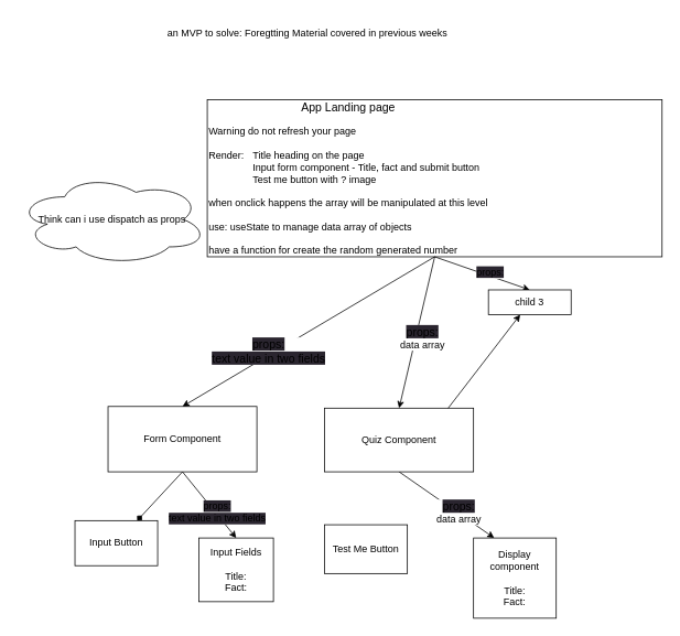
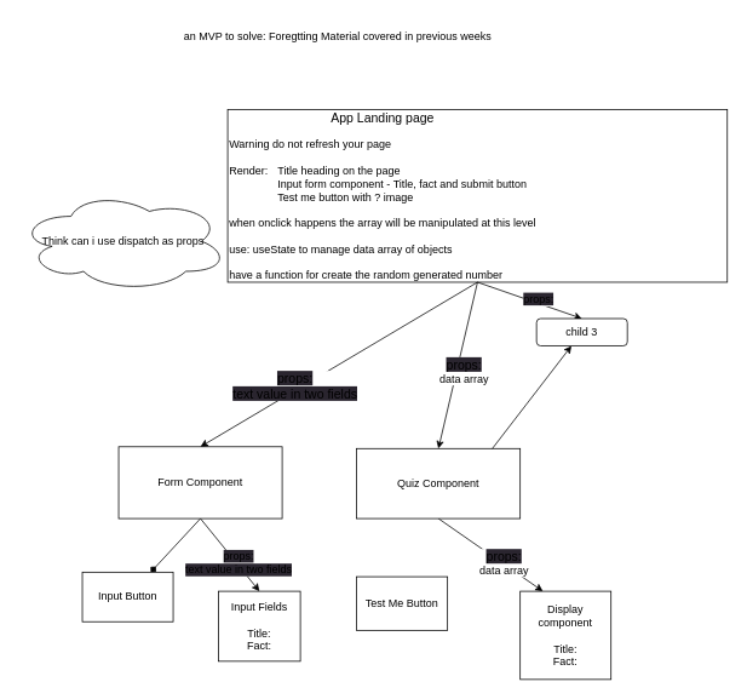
  <mxCell id="0" />
  <mxCell id="1" parent="0" />
  <mxCell id="2" value="&lt;div style=&quot;text-align: center;&quot;&gt;&lt;span style=&quot;background-color: initial;&quot;&gt;&lt;font style=&quot;font-size: 14px;&quot;&gt;App Landing page&lt;/font&gt;&lt;/span&gt;&lt;/div&gt;&lt;br&gt;Warning do not refresh your page&lt;br&gt;&lt;br&gt;Render: &lt;span style=&quot;white-space: pre;&quot;&gt;&#09;&lt;/span&gt;Title heading on the page&lt;br&gt;&lt;span style=&quot;&quot;&gt;&#09;&lt;/span&gt;&lt;span style=&quot;&quot;&gt;&#09;&lt;/span&gt;&lt;span style=&quot;white-space: pre;&quot;&gt;&#09;&lt;/span&gt;&lt;span style=&quot;white-space: pre;&quot;&gt;&#09;&lt;/span&gt;Input form component - Title, fact and submit button&lt;br&gt;&lt;span style=&quot;&quot;&gt;&#09;&lt;/span&gt;&lt;span style=&quot;&quot;&gt;&#09;&lt;/span&gt;&lt;span style=&quot;white-space: pre;&quot;&gt;&#09;&lt;/span&gt;&lt;span style=&quot;white-space: pre;&quot;&gt;&#09;&lt;/span&gt;Test me button with ? image&lt;br&gt;&lt;br&gt;when onclick happens the array will be manipulated at this level&lt;br&gt;&lt;br&gt;use: useState to manage data array of objects&lt;br&gt;&lt;br&gt;have a function for create the random generated number" style="rounded=0;whiteSpace=wrap;html=1;align=left;" parent="1" vertex="1"><mxGeometry x="250" y="120" width="550" height="190" as="geometry" /></mxCell>
  <mxCell id="3" style="edgeStyle=none;html=1;exitX=0.5;exitY=1;exitDx=0;exitDy=0;" edge="1" parent="1" source="6" target="17"><mxGeometry relative="1" as="geometry" /></mxCell>
  <mxCell id="4" style="edgeStyle=none;html=1;exitX=0.5;exitY=1;exitDx=0;exitDy=0;entryX=0.25;entryY=0;entryDx=0;entryDy=0;" edge="1" parent="1" source="6" target="23"><mxGeometry relative="1" as="geometry" /></mxCell>
  <mxCell id="5" value="&lt;span style=&quot;font-size: 14px; text-align: left; background-color: rgb(42, 37, 47);&quot;&gt;props:&lt;br&gt;&lt;/span&gt;data array" style="edgeLabel;html=1;align=center;verticalAlign=middle;resizable=0;points=[];fontSize=12;" vertex="1" connectable="0" parent="4"><mxGeometry x="0.235" relative="1" as="geometry"><mxPoint y="-1" as="offset" /></mxGeometry></mxCell>
  <mxCell id="6" value="Quiz Component" style="rounded=0;whiteSpace=wrap;html=1;" parent="1" vertex="1"><mxGeometry x="392" y="493" width="180" height="77" as="geometry" /></mxCell>
  <mxCell id="7" style="edgeStyle=none;html=1;exitX=0.5;exitY=1;exitDx=0;exitDy=0;entryX=0.5;entryY=0;entryDx=0;entryDy=0;" edge="1" parent="1" source="10" target="20"><mxGeometry relative="1" as="geometry"><Array as="points" /></mxGeometry></mxCell>
  <mxCell id="8" value="&lt;font style=&quot;font-size: 12px;&quot;&gt;&lt;span style=&quot;text-align: left; background-color: rgb(42, 37, 47);&quot;&gt;props:&lt;/span&gt;&lt;br style=&quot;text-align: left;&quot;&gt;&lt;span style=&quot;text-align: left; background-color: rgb(42, 37, 47);&quot;&gt;text value in two fields&lt;/span&gt;&lt;/font&gt;" style="edgeLabel;html=1;align=center;verticalAlign=middle;resizable=0;points=[];" vertex="1" connectable="0" parent="7"><mxGeometry x="0.232" y="1" relative="1" as="geometry"><mxPoint x="1" as="offset" /></mxGeometry></mxCell>
  <mxCell id="9" value="" style="edgeStyle=none;html=1;exitX=0.5;exitY=1;exitDx=0;exitDy=0;endArrow=diamond;" edge="1" parent="1" source="10" target="21"><mxGeometry relative="1" as="geometry" /></mxCell>
  <mxCell id="10" value="Form Component" style="rounded=0;whiteSpace=wrap;html=1;" parent="1" vertex="1"><mxGeometry x="130" y="491" width="180" height="79" as="geometry" /></mxCell>
  <mxCell id="11" style="edgeStyle=none;html=1;exitX=0.5;exitY=1;exitDx=0;exitDy=0;fontSize=14;entryX=0.5;entryY=0;entryDx=0;entryDy=0;" parent="1" source="2" target="10" edge="1"><mxGeometry relative="1" as="geometry"><mxPoint x="410" y="310" as="targetPoint" /><mxPoint x="515" y="325" as="sourcePoint" /></mxGeometry></mxCell>
  <mxCell id="12" value="&lt;span style=&quot;font-size: 14px; text-align: left; background-color: rgb(42, 37, 47);&quot;&gt;props:&lt;br&gt;text value in two fields&lt;br&gt;&lt;/span&gt;" style="edgeLabel;html=1;align=center;verticalAlign=middle;resizable=0;points=[];fontSize=12;" parent="11" vertex="1" connectable="0"><mxGeometry x="-0.13" y="-2" relative="1" as="geometry"><mxPoint x="-68" y="37" as="offset" /></mxGeometry></mxCell>
  <mxCell id="13" style="edgeStyle=none;html=1;exitX=0.5;exitY=1;exitDx=0;exitDy=0;entryX=0.5;entryY=0;entryDx=0;entryDy=0;fontSize=14;" parent="1" source="2" target="6" edge="1"><mxGeometry relative="1" as="geometry"><mxPoint x="515" y="325" as="sourcePoint" /></mxGeometry></mxCell>
  <mxCell id="14" value="&lt;span style=&quot;font-size: 14px; text-align: left; background-color: rgb(42, 37, 47);&quot;&gt;props:&lt;br&gt;&lt;/span&gt;data array" style="edgeLabel;html=1;align=center;verticalAlign=middle;resizable=0;points=[];fontSize=12;" parent="13" vertex="1" connectable="0"><mxGeometry x="-0.183" y="-1" relative="1" as="geometry"><mxPoint x="3" y="23" as="offset" /></mxGeometry></mxCell>
  <mxCell id="15" style="edgeStyle=none;html=1;exitX=0.5;exitY=1;exitDx=0;exitDy=0;entryX=0.5;entryY=0;entryDx=0;entryDy=0;fontSize=14;" parent="1" source="2" target="17" edge="1"><mxGeometry relative="1" as="geometry"><mxPoint x="515" y="325" as="sourcePoint" /></mxGeometry></mxCell>
  <mxCell id="16" value="&lt;span style=&quot;text-align: left; background-color: rgb(42, 37, 47);&quot;&gt;props:&lt;/span&gt;&lt;br style=&quot;text-align: left; background-color: rgb(42, 37, 47);&quot;&gt;" style="edgeLabel;html=1;align=center;verticalAlign=middle;resizable=0;points=[];fontSize=12;" parent="15" vertex="1" connectable="0"><mxGeometry x="0.13" y="4" relative="1" as="geometry"><mxPoint as="offset" /></mxGeometry></mxCell>
- <mxCell id="17" value="child 3" style="rounded=0;whiteSpace=wrap;html=1;" parent="1" vertex="1"><mxGeometry x="590" y="350" width="100" height="30" as="geometry" /></mxCell>
+ <mxCell id="17" value="child 3" style="whiteSpace=wrap;html=1;rounded=1;" parent="1" vertex="1"><mxGeometry x="590" y="350" width="100" height="30" as="geometry" /></mxCell>
  <mxCell id="18" value="an MVP to solve: Foregtting Material covered in previous weeks" style="text;html=1;strokeColor=none;fillColor=none;align=left;verticalAlign=middle;whiteSpace=wrap;rounded=0;" parent="1" vertex="1"><mxGeometry x="200" y="20" width="590" height="40" as="geometry" /></mxCell>
  <mxCell id="19" value="Think can i use dispatch as props" style="ellipse;shape=cloud;whiteSpace=wrap;html=1;fontSize=12;" parent="1" vertex="1"><mxGeometry x="20" y="210" width="230" height="110" as="geometry" /></mxCell>
  <mxCell id="20" value="Input Fields&lt;br&gt;&lt;br&gt;Title:&lt;br&gt;Fact:" style="rounded=0;whiteSpace=wrap;html=1;" vertex="1" parent="1"><mxGeometry x="240" y="650" width="90" height="77" as="geometry" /></mxCell>
  <mxCell id="21" value="Input Button" style="rounded=0;whiteSpace=wrap;html=1;" vertex="1" parent="1"><mxGeometry x="90" y="629" width="100" height="54.5" as="geometry" /></mxCell>
  <mxCell id="22" value="Test Me Button" style="rounded=0;whiteSpace=wrap;html=1;" vertex="1" parent="1"><mxGeometry x="392" y="634" width="100" height="59" as="geometry" /></mxCell>
  <mxCell id="23" value="Display component&lt;br&gt;&lt;br&gt;Title:&lt;br&gt;Fact:&lt;br&gt;" style="rounded=0;whiteSpace=wrap;html=1;" vertex="1" parent="1"><mxGeometry x="572" y="650" width="100" height="97" as="geometry" /></mxCell>
